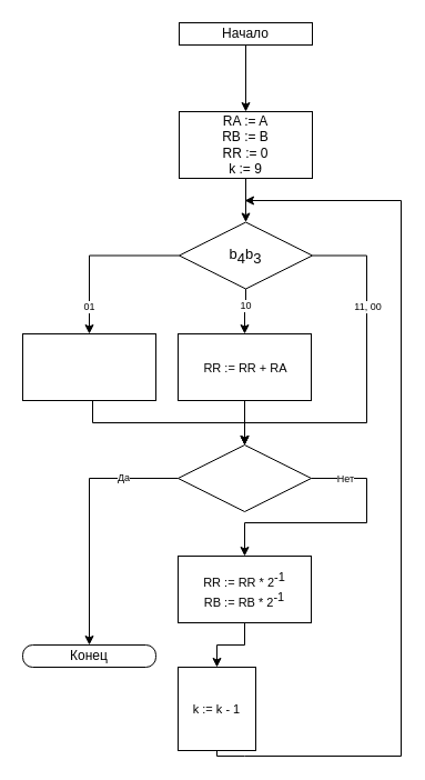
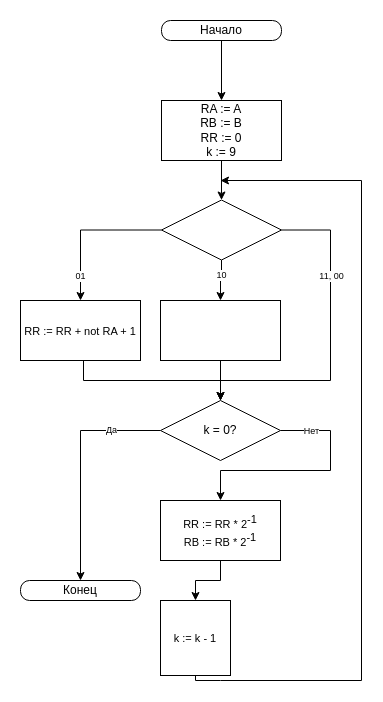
  <mxCell id="0" />
  <mxCell id="1" parent="0" />
  <mxCell id="2" style="edgeStyle=orthogonalEdgeStyle;rounded=0;orthogonalLoop=1;jettySize=auto;html=1;exitX=0;exitY=0.5;exitDx=0;exitDy=0;entryX=0.5;entryY=0;entryDx=0;entryDy=0;fontSize=9;" parent="1" source="6" target="24" edge="1"><mxGeometry relative="1" as="geometry" /></mxCell>
  <mxCell id="3" value="Да" style="text;html=1;align=center;verticalAlign=middle;resizable=0;points=[];;labelBackgroundColor=#ffffff;fontSize=9;" parent="2" vertex="1" connectable="0"><mxGeometry x="-0.408" y="-1" relative="1" as="geometry"><mxPoint x="18.5" y="0.5" as="offset" /></mxGeometry></mxCell>
  <mxCell id="4" style="edgeStyle=orthogonalEdgeStyle;rounded=0;orthogonalLoop=1;jettySize=auto;html=1;exitX=1;exitY=0.5;exitDx=0;exitDy=0;entryX=0.5;entryY=0;entryDx=0;entryDy=0;fontSize=9;" parent="1" source="6" target="23" edge="1"><mxGeometry relative="1" as="geometry"><Array as="points"><mxPoint x="330" y="430" /><mxPoint x="330" y="470" /><mxPoint x="220" y="470" /></Array></mxGeometry></mxCell>
  <mxCell id="5" value="Нет" style="text;html=1;align=center;verticalAlign=middle;resizable=0;points=[];;labelBackgroundColor=#ffffff;fontSize=9;" parent="4" vertex="1" connectable="0"><mxGeometry x="-0.408" y="-1" relative="1" as="geometry"><mxPoint x="-18.5" y="-18" as="offset" /></mxGeometry></mxCell>
  <mxCell id="6" value="" style="rhombus;whiteSpace=wrap;html=1;" parent="1" vertex="1"><mxGeometry x="160" y="400" width="120" height="60" as="geometry" /></mxCell>
  <mxCell id="7" style="edgeStyle=orthogonalEdgeStyle;rounded=0;orthogonalLoop=1;jettySize=auto;html=1;exitX=0.5;exitY=1;exitDx=0;exitDy=0;entryX=0.5;entryY=0;entryDx=0;entryDy=0;fontSize=9;" parent="1" source="8" target="10" edge="1"><mxGeometry relative="1" as="geometry" /></mxCell>
- <mxCell id="8" value="Начало" style="whiteSpace=wrap;html=1;imageHeight=24;arcSize=45;rounded=0;" parent="1" vertex="1"><mxGeometry x="161" y="20" width="120" height="20" as="geometry" /></mxCell>
+ <mxCell id="8" value="Начало" style="rounded=1;whiteSpace=wrap;html=1;imageHeight=24;arcSize=45;" parent="1" vertex="1"><mxGeometry x="161" y="20" width="120" height="20" as="geometry" /></mxCell>
  <mxCell id="9" style="edgeStyle=orthogonalEdgeStyle;rounded=0;orthogonalLoop=1;jettySize=auto;html=1;exitX=0.5;exitY=1;exitDx=0;exitDy=0;fontSize=9;entryX=0.5;entryY=0;entryDx=0;entryDy=0;" parent="1" source="10" target="17" edge="1"><mxGeometry relative="1" as="geometry"><mxPoint x="221" y="180" as="targetPoint" /></mxGeometry></mxCell>
  <mxCell id="10" value="" style="rounded=0;whiteSpace=wrap;html=1;" parent="1" vertex="1"><mxGeometry x="161" y="100" width="120" height="60" as="geometry" /></mxCell>
  <mxCell id="11" style="edgeStyle=orthogonalEdgeStyle;rounded=0;orthogonalLoop=1;jettySize=auto;html=1;entryX=0.5;entryY=0;entryDx=0;entryDy=0;fontSize=9;" parent="1" source="17" target="19" edge="1"><mxGeometry relative="1" as="geometry" /></mxCell>
  <mxCell id="12" value="01" style="text;html=1;align=center;verticalAlign=middle;resizable=0;points=[];;labelBackgroundColor=#ffffff;fontSize=9;" parent="11" vertex="1" connectable="0"><mxGeometry x="-0.253" relative="1" as="geometry"><mxPoint x="-24.5" y="45.5" as="offset" /></mxGeometry></mxCell>
  <mxCell id="13" style="edgeStyle=orthogonalEdgeStyle;rounded=0;orthogonalLoop=1;jettySize=auto;html=1;exitX=0.5;exitY=1;exitDx=0;exitDy=0;entryX=0.5;entryY=0;entryDx=0;entryDy=0;fontSize=9;" parent="1" source="17" target="21" edge="1"><mxGeometry relative="1" as="geometry" /></mxCell>
  <mxCell id="14" value="10" style="text;html=1;align=center;verticalAlign=middle;resizable=0;points=[];;labelBackgroundColor=#ffffff;fontSize=9;" parent="13" vertex="1" connectable="0"><mxGeometry x="0.08" y="1" relative="1" as="geometry"><mxPoint x="-1" y="-6" as="offset" /></mxGeometry></mxCell>
  <mxCell id="15" style="edgeStyle=orthogonalEdgeStyle;rounded=0;orthogonalLoop=1;jettySize=auto;html=1;exitX=1;exitY=0.5;exitDx=0;exitDy=0;entryX=0.5;entryY=0;entryDx=0;entryDy=0;fontSize=9;" parent="1" source="17" target="6" edge="1"><mxGeometry relative="1" as="geometry"><Array as="points"><mxPoint x="330" y="230" /><mxPoint x="330" y="380" /><mxPoint x="220" y="380" /></Array></mxGeometry></mxCell>
  <mxCell id="16" value="11, 00" style="text;html=1;align=center;verticalAlign=middle;resizable=0;points=[];;labelBackgroundColor=#ffffff;fontSize=9;" parent="15" vertex="1" connectable="0"><mxGeometry x="-0.404" y="-45" relative="1" as="geometry"><mxPoint x="45.5" y="-3.5" as="offset" /></mxGeometry></mxCell>
  <mxCell id="17" value="" style="rhombus;whiteSpace=wrap;html=1;" parent="1" vertex="1"><mxGeometry x="161" y="199.5" width="120" height="60" as="geometry" /></mxCell>
  <mxCell id="18" style="edgeStyle=orthogonalEdgeStyle;rounded=0;orthogonalLoop=1;jettySize=auto;html=1;fontSize=9;" parent="1" source="19" target="6" edge="1"><mxGeometry relative="1" as="geometry"><Array as="points"><mxPoint x="83" y="380" /><mxPoint x="220" y="380" /></Array><mxPoint x="220" y="380" as="targetPoint" /></mxGeometry></mxCell>
  <mxCell id="19" value="" style="rounded=0;whiteSpace=wrap;html=1;" parent="1" vertex="1"><mxGeometry x="20" y="300" width="120" height="60" as="geometry" /></mxCell>
  <mxCell id="20" style="edgeStyle=orthogonalEdgeStyle;rounded=0;orthogonalLoop=1;jettySize=auto;html=1;fontSize=9;" parent="1" source="21" target="6" edge="1"><mxGeometry relative="1" as="geometry"><mxPoint x="220" y="380" as="targetPoint" /></mxGeometry></mxCell>
  <mxCell id="21" value="" style="rounded=0;whiteSpace=wrap;html=1;" parent="1" vertex="1"><mxGeometry x="160" y="300" width="120" height="60" as="geometry" /></mxCell>
  <mxCell id="22" style="edgeStyle=orthogonalEdgeStyle;rounded=0;orthogonalLoop=1;jettySize=auto;html=1;exitX=0.5;exitY=1;exitDx=0;exitDy=0;entryX=0.5;entryY=0;entryDx=0;entryDy=0;fontSize=11;" edge="1" parent="1" source="23" target="32"><mxGeometry relative="1" as="geometry" /></mxCell>
  <mxCell id="23" value="" style="rounded=0;whiteSpace=wrap;html=1;" parent="1" vertex="1"><mxGeometry x="160" y="500" width="120" height="60" as="geometry" /></mxCell>
  <mxCell id="24" value="Конец" style="rounded=1;whiteSpace=wrap;html=1;arcSize=45;" parent="1" vertex="1"><mxGeometry x="20" y="580" width="120" height="20" as="geometry" /></mxCell>
  <mxCell id="25" value="RA := A&lt;br&gt;RB := B&lt;br&gt;RR := 0&lt;br&gt;k := 9" style="text;html=1;strokeColor=none;fillColor=none;align=center;verticalAlign=middle;whiteSpace=wrap;rounded=0;" parent="1" vertex="1"><mxGeometry x="161" y="106" width="120" height="48" as="geometry" /></mxCell>
- <mxCell id="26" value="b&lt;sub style=&quot;font-size: 13px;&quot;&gt;4&lt;/sub&gt;b&lt;span style=&quot;font-size: 13px;&quot;&gt;&lt;sub style=&quot;font-size: 13px;&quot;&gt;3&lt;/sub&gt;&lt;/span&gt;" style="text;html=1;strokeColor=none;fillColor=none;align=center;verticalAlign=middle;whiteSpace=wrap;rounded=0;fontSize=13;" parent="1" vertex="1"><mxGeometry x="201" y="219.5" width="40" height="20" as="geometry" /></mxCell>
- <mxCell id="29" value="RR := RR + RA" style="text;html=1;strokeColor=none;fillColor=none;align=center;verticalAlign=middle;whiteSpace=wrap;rounded=0;fontSize=11;" parent="1" vertex="1"><mxGeometry x="169" y="308" width="104" height="45" as="geometry" /></mxCell>
+ <mxCell id="27" value="k = 0?" style="text;html=1;strokeColor=none;fillColor=none;align=center;verticalAlign=middle;whiteSpace=wrap;rounded=0;" parent="1" vertex="1"><mxGeometry x="200" y="420" width="40" height="20" as="geometry" /></mxCell>
+ <mxCell id="28" value="RR := RR + not RA + 1" style="text;html=1;strokeColor=none;fillColor=none;align=center;verticalAlign=middle;whiteSpace=wrap;rounded=0;fontSize=11;" parent="1" vertex="1"><mxGeometry x="20" y="308" width="120" height="45" as="geometry" /></mxCell>
  <mxCell id="30" value="RR := RR * 2&lt;sup style=&quot;font-size: 11px&quot;&gt;-1&lt;br style=&quot;font-size: 11px&quot;&gt;&lt;/sup&gt;RB := RB * 2&lt;sup style=&quot;font-size: 11px&quot;&gt;-1&lt;/sup&gt;" style="text;html=1;strokeColor=none;fillColor=none;align=center;verticalAlign=middle;whiteSpace=wrap;rounded=0;fontSize=11;" parent="1" vertex="1"><mxGeometry x="160" y="507.5" width="120" height="45" as="geometry" /></mxCell>
  <mxCell id="31" style="edgeStyle=orthogonalEdgeStyle;rounded=0;orthogonalLoop=1;jettySize=auto;html=1;exitX=0.5;exitY=1;exitDx=0;exitDy=0;fontSize=11;" edge="1" parent="1" source="32"><mxGeometry relative="1" as="geometry"><mxPoint x="220" y="180" as="targetPoint" /><Array as="points"><mxPoint x="220" y="680" /><mxPoint x="361" y="680" /><mxPoint x="361" y="180" /><mxPoint x="220" y="180" /></Array></mxGeometry></mxCell>
  <mxCell id="32" value="&lt;span style=&quot;font-size: 11px ; white-space: normal&quot;&gt;k := k - 1&lt;/span&gt;" style="rounded=0;whiteSpace=wrap;html=1;" vertex="1" parent="1"><mxGeometry x="160" y="600" width="70" height="75" as="geometry" /></mxCell>
